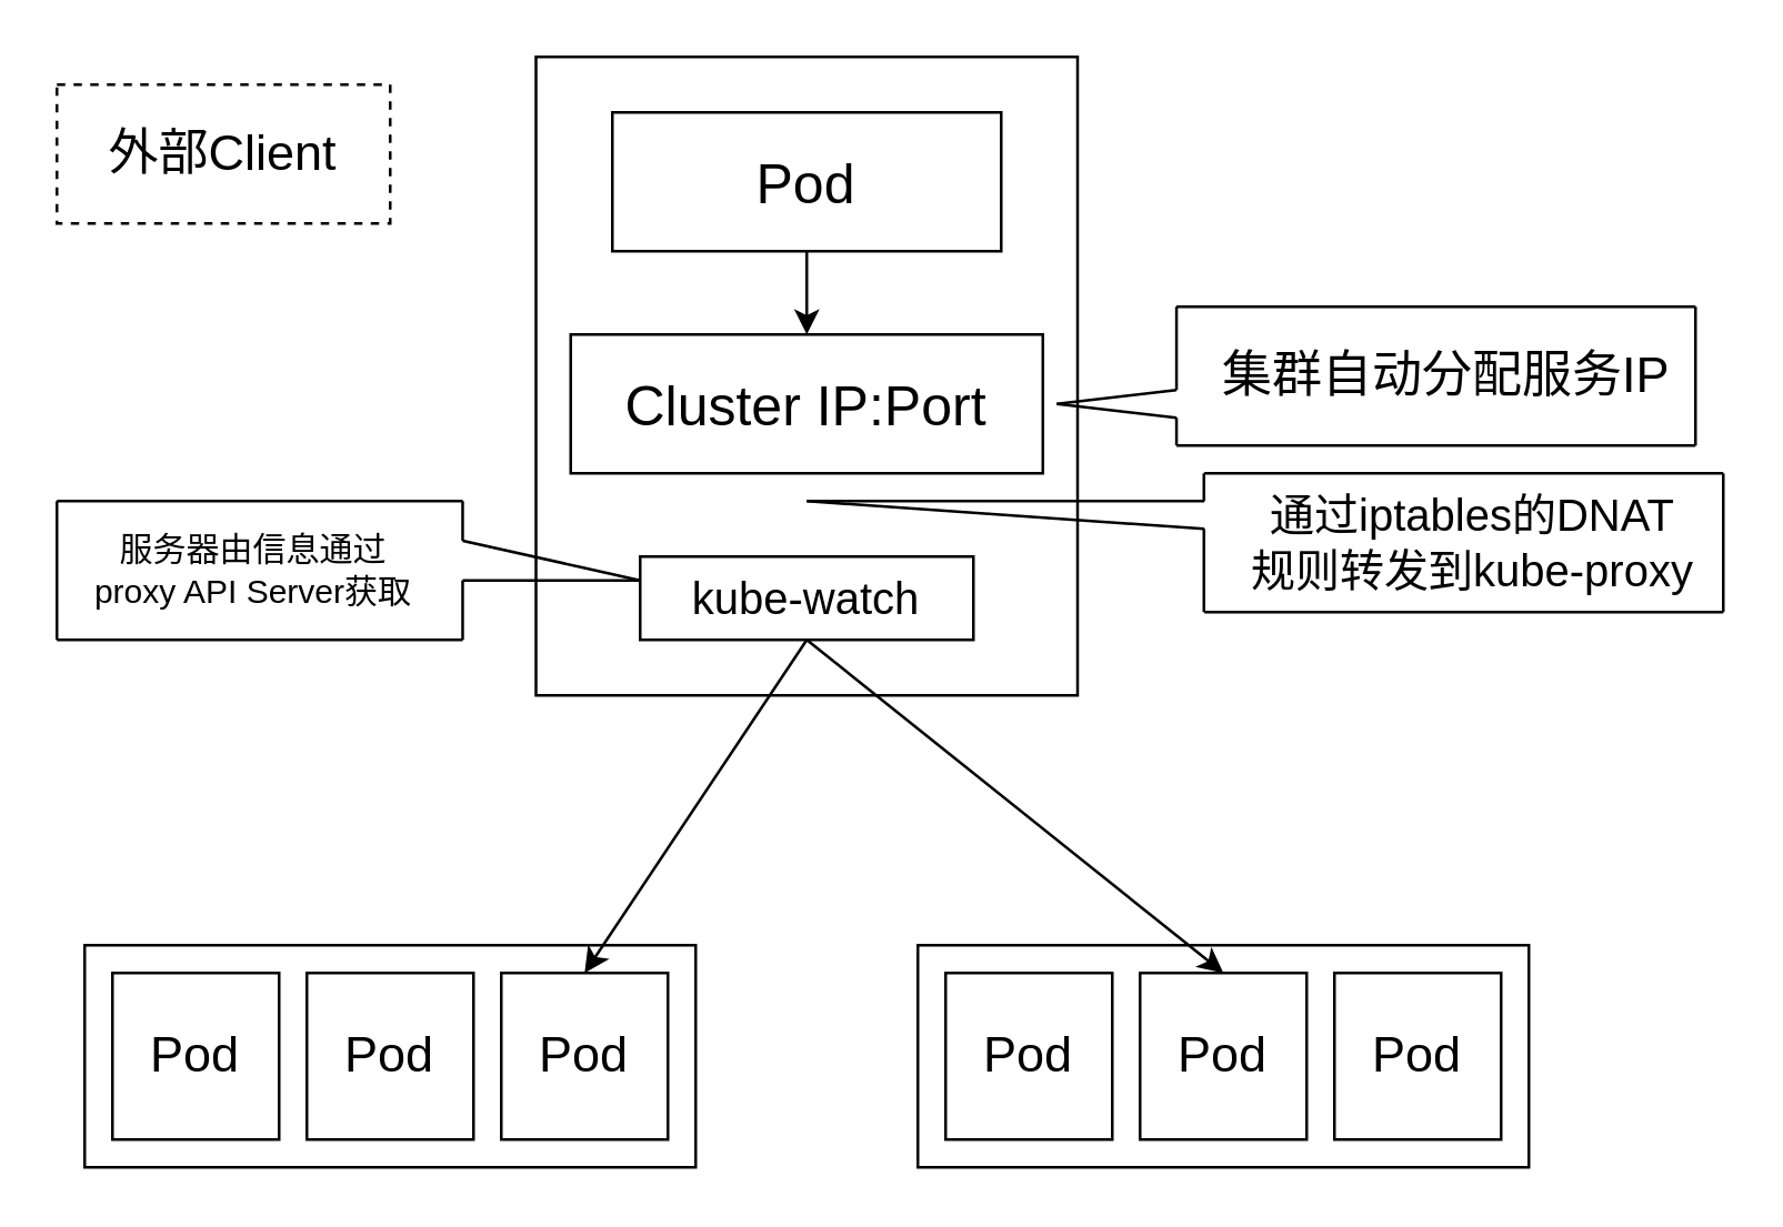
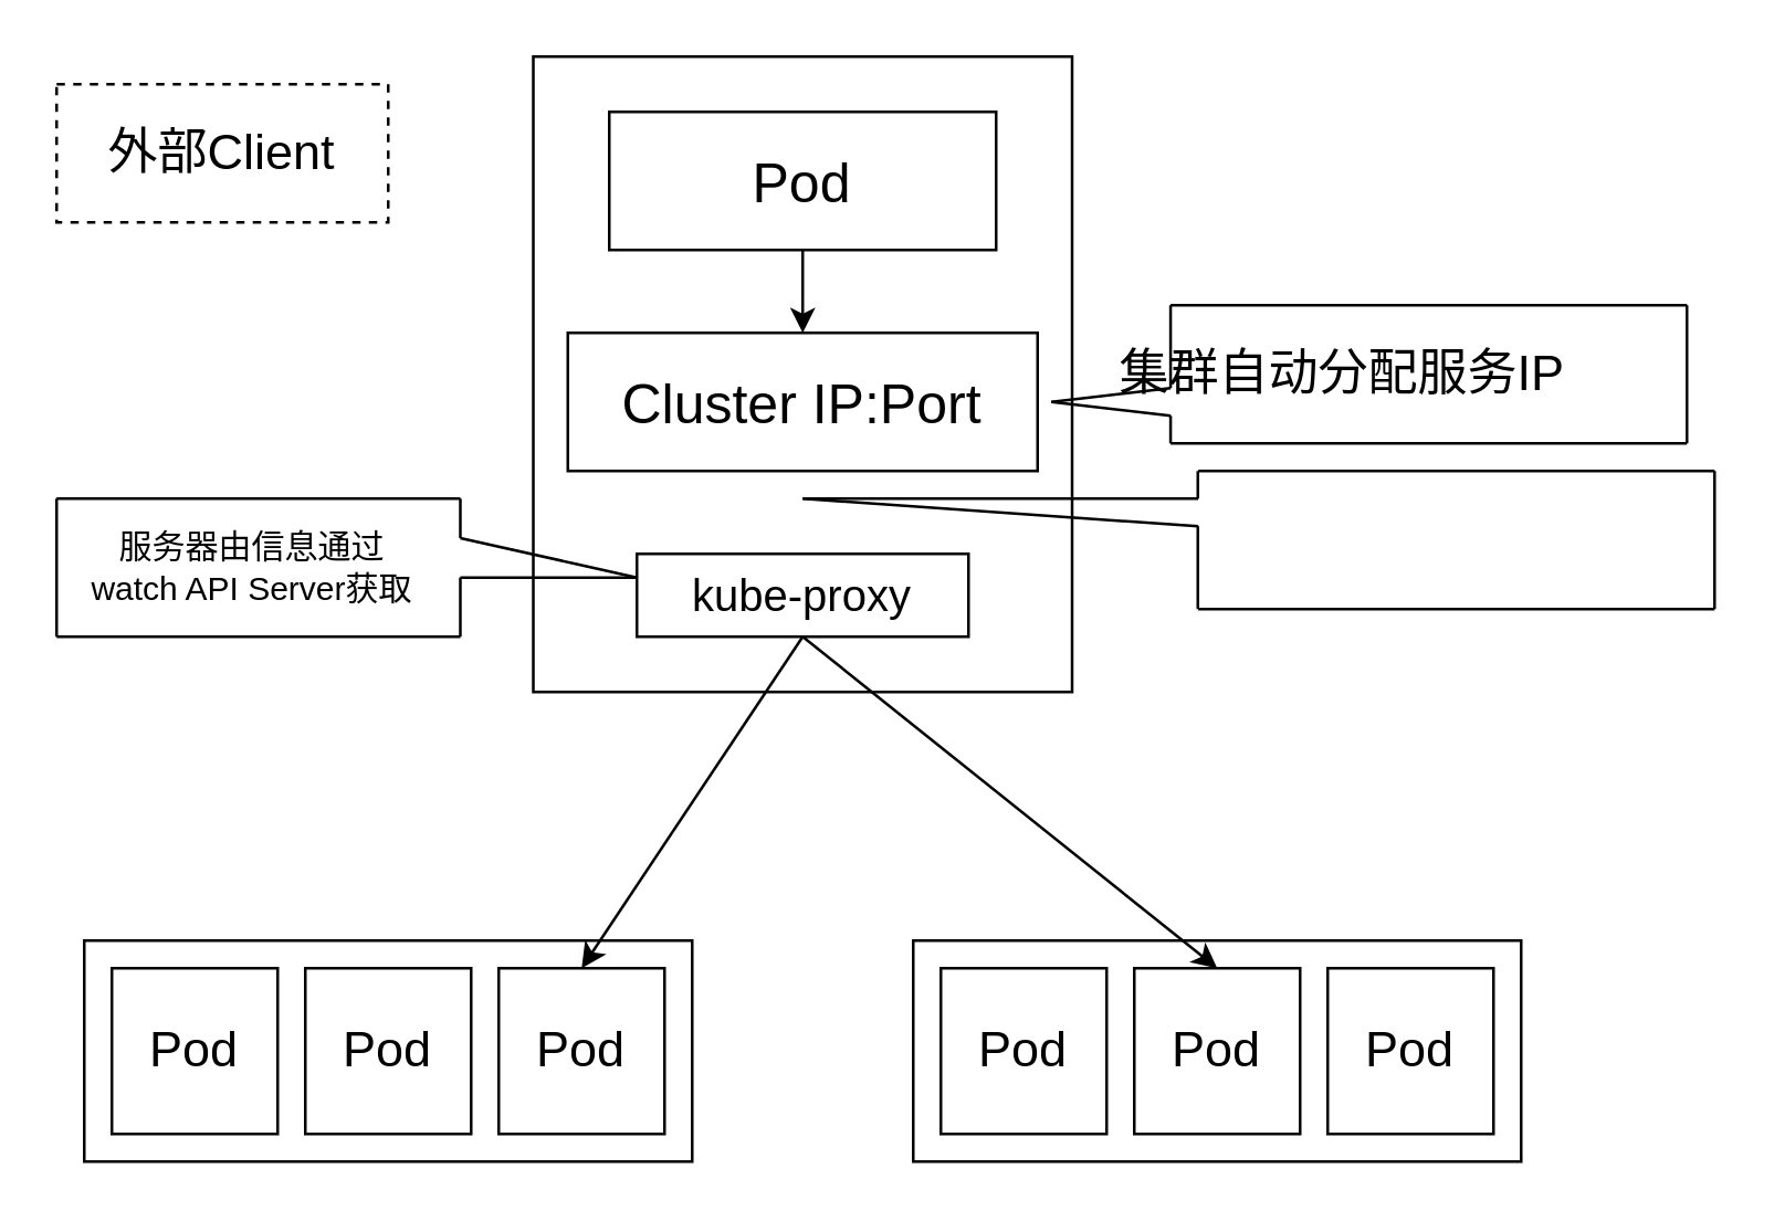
  <mxCell id="0" />
  <mxCell id="1" parent="0" />
  <mxCell id="2" value="Pod" style="rounded=0;whiteSpace=wrap;html=1;fontSize=20;" vertex="1" parent="1"><mxGeometry x="220" y="40" width="140" height="50" as="geometry" /></mxCell>
  <mxCell id="3" value="Cluster IP:Port" style="rounded=0;whiteSpace=wrap;html=1;fontSize=20;" vertex="1" parent="1"><mxGeometry x="205" y="120" width="170" height="50" as="geometry" /></mxCell>
- <mxCell id="4" value="kube-watch" style="rounded=0;whiteSpace=wrap;html=1;fontSize=16;" vertex="1" parent="1"><mxGeometry x="230" y="200" width="120" height="30" as="geometry" /></mxCell>
+ <mxCell id="4" value="kube-proxy" style="rounded=0;whiteSpace=wrap;html=1;fontSize=16;" vertex="1" parent="1"><mxGeometry x="230" y="200" width="120" height="30" as="geometry" /></mxCell>
  <mxCell id="5" value="外部Client" style="rounded=0;whiteSpace=wrap;html=1;fontSize=18;dashed=1;" vertex="1" parent="1"><mxGeometry x="20" y="30" width="120" height="50" as="geometry" /></mxCell>
  <mxCell id="6" value="" style="group" vertex="1" connectable="0" parent="1"><mxGeometry x="380" y="110" width="230" height="50" as="geometry" /></mxCell>
  <mxCell id="7" value="" style="endArrow=none;html=1;rounded=0;" edge="1" parent="6"><mxGeometry width="50" height="50" relative="1" as="geometry"><mxPoint y="35" as="sourcePoint" /><mxPoint x="43.125" y="40" as="targetPoint" /></mxGeometry></mxCell>
  <mxCell id="8" value="" style="endArrow=none;html=1;rounded=0;" edge="1" parent="6"><mxGeometry width="50" height="50" relative="1" as="geometry"><mxPoint y="35" as="sourcePoint" /><mxPoint x="43.125" y="30" as="targetPoint" /></mxGeometry></mxCell>
  <mxCell id="9" value="" style="endArrow=none;html=1;rounded=0;" edge="1" parent="6"><mxGeometry width="50" height="50" relative="1" as="geometry"><mxPoint x="43.125" y="50" as="sourcePoint" /><mxPoint x="43.125" y="40" as="targetPoint" /></mxGeometry></mxCell>
  <mxCell id="10" value="" style="endArrow=none;html=1;rounded=0;" edge="1" parent="6"><mxGeometry width="50" height="50" relative="1" as="geometry"><mxPoint x="43.125" y="30" as="sourcePoint" /><mxPoint x="43.125" as="targetPoint" /></mxGeometry></mxCell>
  <mxCell id="11" value="" style="endArrow=none;html=1;rounded=0;" edge="1" parent="6"><mxGeometry width="50" height="50" relative="1" as="geometry"><mxPoint x="43.125" y="50" as="sourcePoint" /><mxPoint x="230" y="50" as="targetPoint" /></mxGeometry></mxCell>
  <mxCell id="12" value="" style="endArrow=none;html=1;rounded=0;" edge="1" parent="6"><mxGeometry width="50" height="50" relative="1" as="geometry"><mxPoint x="43.125" as="sourcePoint" /><mxPoint x="230" as="targetPoint" /></mxGeometry></mxCell>
  <mxCell id="13" value="" style="endArrow=none;html=1;rounded=0;" edge="1" parent="6"><mxGeometry width="50" height="50" relative="1" as="geometry"><mxPoint x="230" y="50" as="sourcePoint" /><mxPoint x="230" as="targetPoint" /></mxGeometry></mxCell>
- <mxCell id="14" value="&lt;font style=&quot;font-size: 18px;&quot;&gt;集群自动分配服务IP&lt;/font&gt;" style="text;html=1;align=center;verticalAlign=middle;resizable=0;points=[];autosize=1;strokeColor=none;fillColor=none;" vertex="1" parent="6"><mxGeometry x="50" y="5" width="180" height="40" as="geometry" /></mxCell>
+ <mxCell id="14" value="&lt;font style=&quot;font-size: 18px;&quot;&gt;集群自动分配服务IP&lt;/font&gt;" style="text;html=1;align=center;verticalAlign=middle;resizable=0;points=[];autosize=1;strokeColor=none;fillColor=none;" vertex="1" parent="6"><mxGeometry x="15" y="5" width="180" height="40" as="geometry" /></mxCell>
  <mxCell id="15" value="" style="endArrow=classic;html=1;rounded=0;" edge="1" parent="1" target="3"><mxGeometry width="50" height="50" relative="1" as="geometry"><mxPoint x="290" y="90" as="sourcePoint" /><mxPoint x="340" y="40" as="targetPoint" /></mxGeometry></mxCell>
  <mxCell id="16" value="" style="group" vertex="1" connectable="0" parent="1"><mxGeometry x="20" y="180" width="210" height="50" as="geometry" /></mxCell>
  <mxCell id="17" value="" style="endArrow=none;html=1;rounded=0;" edge="1" parent="16"><mxGeometry width="50" height="50" relative="1" as="geometry"><mxPoint y="50" as="sourcePoint" /><mxPoint as="targetPoint" /></mxGeometry></mxCell>
  <mxCell id="18" value="" style="endArrow=none;html=1;rounded=0;" edge="1" parent="16"><mxGeometry width="50" height="50" relative="1" as="geometry"><mxPoint as="sourcePoint" /><mxPoint x="146.087" as="targetPoint" /></mxGeometry></mxCell>
  <mxCell id="19" value="" style="endArrow=none;html=1;rounded=0;" edge="1" parent="16"><mxGeometry width="50" height="50" relative="1" as="geometry"><mxPoint y="50" as="sourcePoint" /><mxPoint x="146.087" y="50" as="targetPoint" /></mxGeometry></mxCell>
  <mxCell id="20" value="" style="endArrow=none;html=1;rounded=0;" edge="1" parent="16"><mxGeometry width="50" height="50" relative="1" as="geometry"><mxPoint x="146.087" y="14.286" as="sourcePoint" /><mxPoint x="146.087" as="targetPoint" /></mxGeometry></mxCell>
  <mxCell id="21" value="" style="endArrow=none;html=1;rounded=0;" edge="1" parent="16"><mxGeometry width="50" height="50" relative="1" as="geometry"><mxPoint x="146.087" y="50" as="sourcePoint" /><mxPoint x="146.087" y="28.571" as="targetPoint" /></mxGeometry></mxCell>
  <mxCell id="22" value="" style="endArrow=none;html=1;rounded=0;" edge="1" parent="16"><mxGeometry width="50" height="50" relative="1" as="geometry"><mxPoint x="146.087" y="28.571" as="sourcePoint" /><mxPoint x="210" y="28.571" as="targetPoint" /></mxGeometry></mxCell>
  <mxCell id="23" value="" style="endArrow=none;html=1;rounded=0;" edge="1" parent="16"><mxGeometry width="50" height="50" relative="1" as="geometry"><mxPoint x="146.087" y="14.286" as="sourcePoint" /><mxPoint x="210" y="28.571" as="targetPoint" /></mxGeometry></mxCell>
- <mxCell id="24" value="服务器由信息通过&lt;br&gt;proxy API Server获取" style="text;html=1;strokeColor=none;fillColor=none;align=center;verticalAlign=middle;whiteSpace=wrap;rounded=0;" vertex="1" parent="16"><mxGeometry y="7.15" width="141.74" height="35.71" as="geometry" /></mxCell>
+ <mxCell id="24" value="服务器由信息通过&lt;br&gt;watch API Server获取" style="text;html=1;strokeColor=none;fillColor=none;align=center;verticalAlign=middle;whiteSpace=wrap;rounded=0;" vertex="1" parent="16"><mxGeometry y="7.15" width="141.74" height="35.71" as="geometry" /></mxCell>
  <mxCell id="25" value="" style="group" vertex="1" connectable="0" parent="1"><mxGeometry x="290" y="170" width="330" height="50" as="geometry" /></mxCell>
  <mxCell id="26" value="" style="endArrow=none;html=1;rounded=0;" edge="1" parent="25"><mxGeometry width="50" height="50" relative="1" as="geometry"><mxPoint y="10" as="sourcePoint" /><mxPoint x="143.125" y="20" as="targetPoint" /></mxGeometry></mxCell>
  <mxCell id="27" value="" style="endArrow=none;html=1;rounded=0;" edge="1" parent="25"><mxGeometry width="50" height="50" relative="1" as="geometry"><mxPoint y="10" as="sourcePoint" /><mxPoint x="143.125" y="10" as="targetPoint" /></mxGeometry></mxCell>
  <mxCell id="28" value="" style="endArrow=none;html=1;rounded=0;" edge="1" parent="25"><mxGeometry width="50" height="50" relative="1" as="geometry"><mxPoint x="142.995" y="10" as="sourcePoint" /><mxPoint x="142.995" as="targetPoint" /></mxGeometry></mxCell>
  <mxCell id="29" value="" style="endArrow=none;html=1;rounded=0;" edge="1" parent="25"><mxGeometry width="50" height="50" relative="1" as="geometry"><mxPoint x="142.995" y="50" as="sourcePoint" /><mxPoint x="142.995" y="20" as="targetPoint" /></mxGeometry></mxCell>
  <mxCell id="30" value="" style="endArrow=none;html=1;rounded=0;" edge="1" parent="25"><mxGeometry width="50" height="50" relative="1" as="geometry"><mxPoint x="143.125" y="50" as="sourcePoint" /><mxPoint x="330" y="50" as="targetPoint" /></mxGeometry></mxCell>
  <mxCell id="31" value="" style="endArrow=none;html=1;rounded=0;" edge="1" parent="25"><mxGeometry width="50" height="50" relative="1" as="geometry"><mxPoint x="143.125" as="sourcePoint" /><mxPoint x="330" as="targetPoint" /></mxGeometry></mxCell>
  <mxCell id="32" value="" style="endArrow=none;html=1;rounded=0;" edge="1" parent="25"><mxGeometry width="50" height="50" relative="1" as="geometry"><mxPoint x="330" y="50" as="sourcePoint" /><mxPoint x="330" as="targetPoint" /></mxGeometry></mxCell>
- <mxCell id="33" value="通过iptables的DNAT&lt;br style=&quot;font-size: 16px;&quot;&gt;规则转发到kube-proxy" style="text;html=1;strokeColor=none;fillColor=none;align=center;verticalAlign=middle;whiteSpace=wrap;rounded=0;fontSize=16;" vertex="1" parent="25"><mxGeometry x="150" y="10" width="180" height="30" as="geometry" /></mxCell>
  <mxCell id="34" value="" style="rounded=0;whiteSpace=wrap;html=1;fillColor=none;" vertex="1" parent="1"><mxGeometry x="192.5" y="20" width="195" height="230" as="geometry" /></mxCell>
  <mxCell id="35" value="" style="endArrow=classic;html=1;rounded=0;exitX=0.5;exitY=1;exitDx=0;exitDy=0;entryX=0.5;entryY=0;entryDx=0;entryDy=0;" edge="1" parent="1" source="4" target="38"><mxGeometry width="50" height="50" relative="1" as="geometry"><mxPoint x="280" y="300" as="sourcePoint" /><mxPoint x="270" y="340" as="targetPoint" /></mxGeometry></mxCell>
  <mxCell id="36" value="Pod" style="rounded=0;whiteSpace=wrap;html=1;fontSize=18;" vertex="1" parent="1"><mxGeometry x="40" y="350" width="60" height="60" as="geometry" /></mxCell>
  <mxCell id="37" value="Pod" style="rounded=0;whiteSpace=wrap;html=1;fontSize=18;" vertex="1" parent="1"><mxGeometry x="110" y="350" width="60" height="60" as="geometry" /></mxCell>
  <mxCell id="38" value="Pod" style="rounded=0;whiteSpace=wrap;html=1;fontSize=18;" vertex="1" parent="1"><mxGeometry x="180" y="350" width="60" height="60" as="geometry" /></mxCell>
  <mxCell id="39" value="" style="rounded=0;whiteSpace=wrap;html=1;fillColor=none;container=0;" vertex="1" parent="1"><mxGeometry x="30" y="340" width="220" height="80" as="geometry" /></mxCell>
  <mxCell id="40" value="Pod" style="rounded=0;whiteSpace=wrap;html=1;fontSize=18;" vertex="1" parent="1"><mxGeometry x="340" y="350" width="60" height="60" as="geometry" /></mxCell>
  <mxCell id="41" value="Pod" style="rounded=0;whiteSpace=wrap;html=1;fontSize=18;" vertex="1" parent="1"><mxGeometry x="410" y="350" width="60" height="60" as="geometry" /></mxCell>
  <mxCell id="42" value="Pod" style="rounded=0;whiteSpace=wrap;html=1;fontSize=18;" vertex="1" parent="1"><mxGeometry x="480" y="350" width="60" height="60" as="geometry" /></mxCell>
  <mxCell id="43" value="" style="rounded=0;whiteSpace=wrap;html=1;fillColor=none;" vertex="1" parent="1"><mxGeometry x="330" y="340" width="220" height="80" as="geometry" /></mxCell>
  <mxCell id="44" value="" style="endArrow=classic;html=1;rounded=0;entryX=0.5;entryY=0;entryDx=0;entryDy=0;" edge="1" parent="1" target="41"><mxGeometry width="50" height="50" relative="1" as="geometry"><mxPoint x="290" y="230" as="sourcePoint" /><mxPoint x="410" y="260" as="targetPoint" /></mxGeometry></mxCell>
